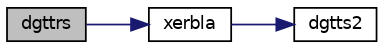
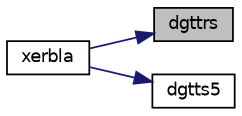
  digraph {
    rankdir=LR
    node [color=black fillcolor=white fontname=Helvetica fontsize=10 shape=record style=filled]
    edge [color=midnightblue fontname=Helvetica fontsize=10 labelfontname=Helvetica labelfontsize=10 style=solid]
    n1 [fillcolor=grey75 fontcolor=black height=0.2 label=dgttrs width=0.4]
    n2 [height=0.2 label=xerbla width=0.4]
-   n3 [height=0.2 label=dgtts2 width=0.4]
-   n1 -> n2
+   n3 [height=0.2 label=dgtts5 width=0.4]
+   n2 -> n1
    n2 -> n3
  }
